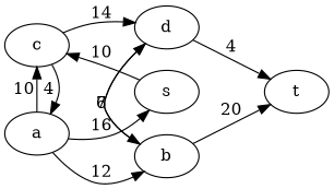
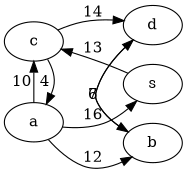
  digraph {
    rankdir=LR
    a
    c
    b
    d
    s
-   t
    subgraph sub_1 {
      rank=same
      a
      c
    }
    subgraph sub_2 {
      rank=same
      b
      d
    }
    a -> c [label=10]
    a -> b [label=12]
    a -> s [label=16]
    c -> a [label=4]
    c -> d [label=14]
    b -> d [label=6]
-   b -> t [label=20]
    d -> b [label=7]
-   d -> t [label=4]
-   s -> c [label=10]
+   s -> c [label=13]
  }
